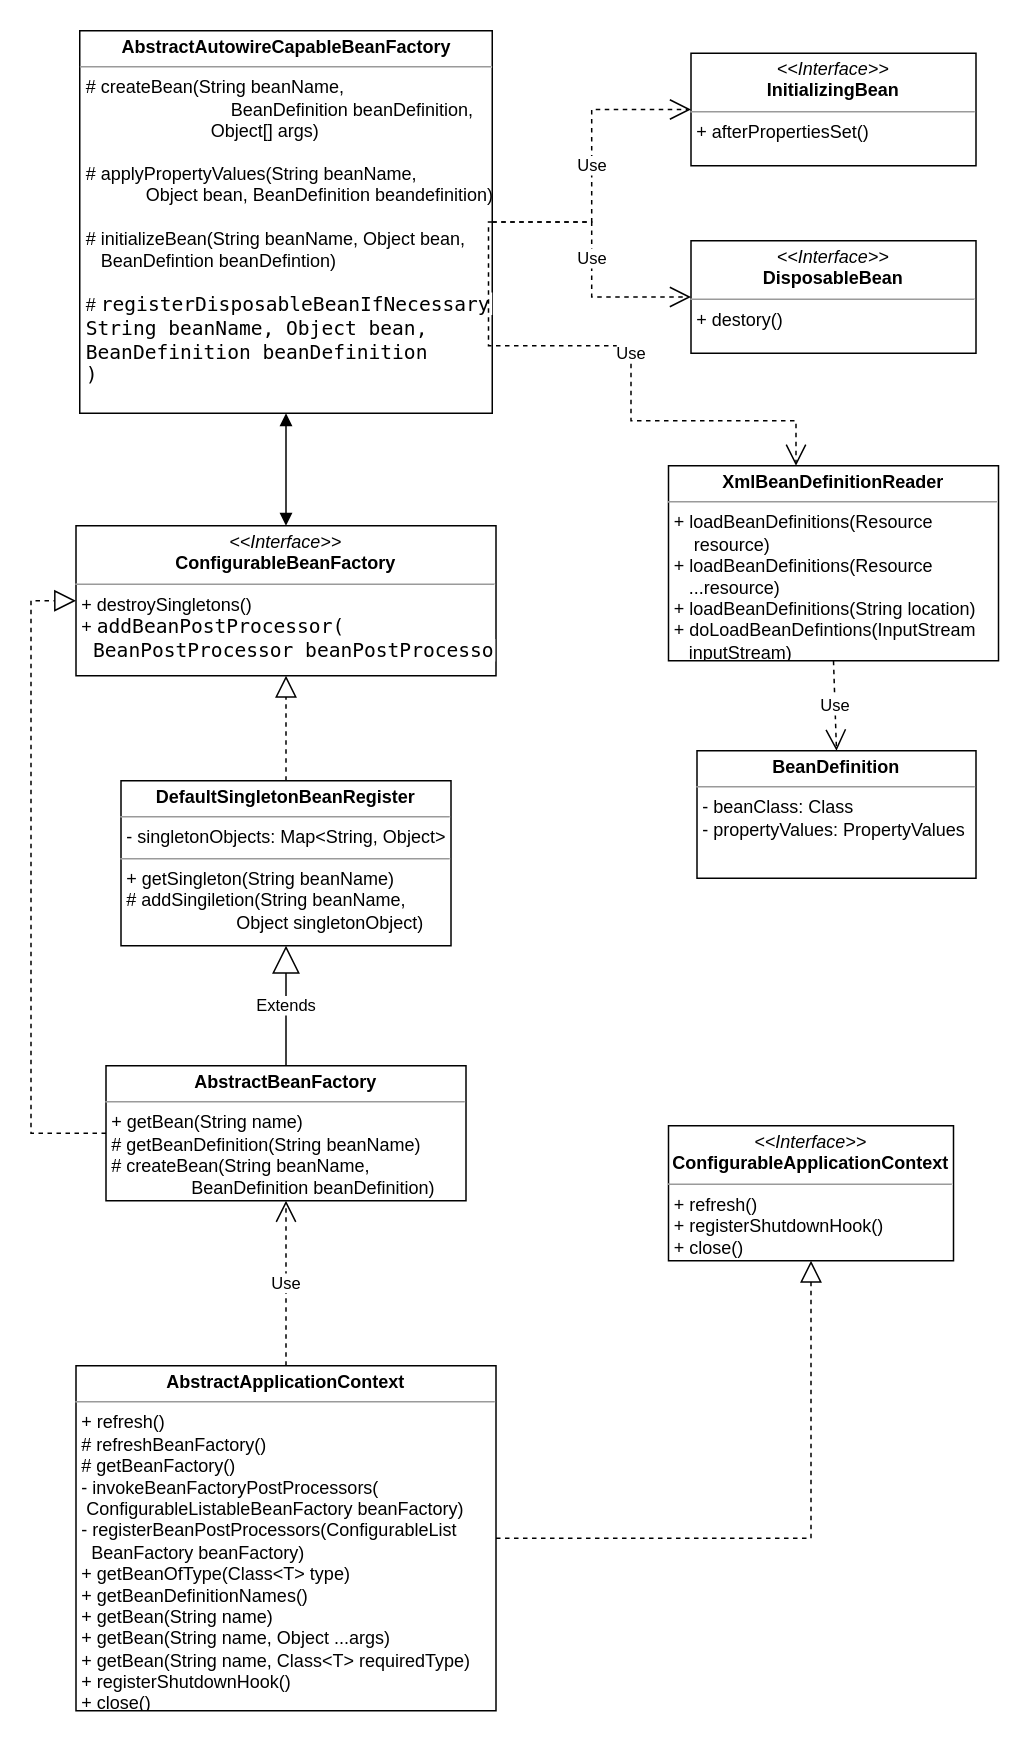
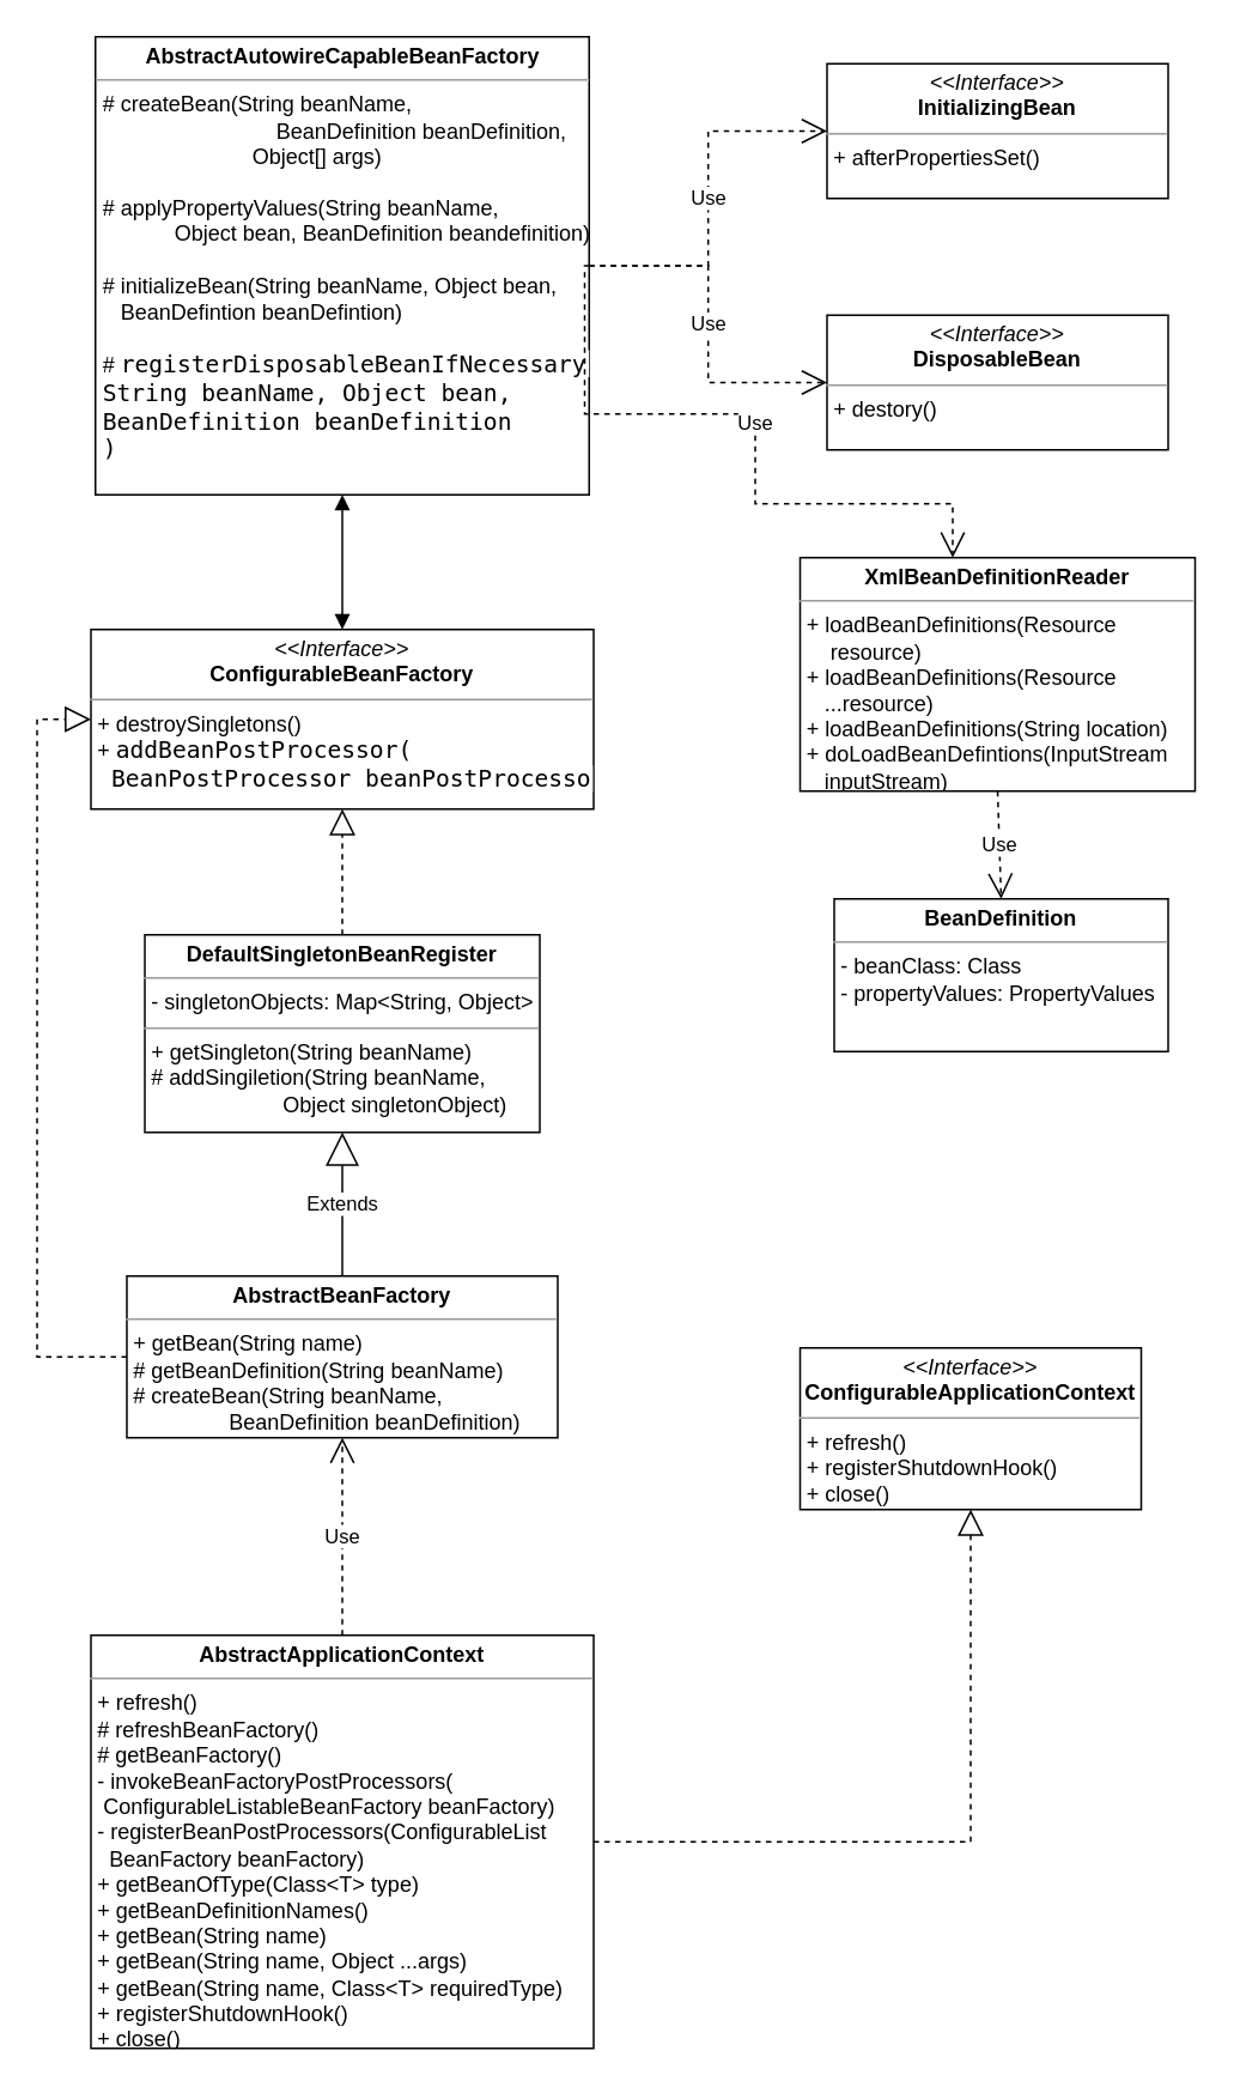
  <mxCell id="0" />
  <mxCell id="1" parent="0" />
  <mxCell id="2" value="&lt;p style=&quot;margin:0px;margin-top:4px;text-align:center;&quot;&gt;&lt;b&gt;AbstractAutowireCapableBeanFactory&lt;/b&gt;&lt;/p&gt;&lt;hr size=&quot;1&quot;&gt;&lt;p style=&quot;margin:0px;margin-left:4px;&quot;&gt;# createBean(String beanName,&amp;nbsp;&lt;/p&gt;&lt;p style=&quot;margin:0px;margin-left:4px;&quot;&gt;&amp;nbsp; &amp;nbsp; &amp;nbsp; &amp;nbsp; &amp;nbsp; &amp;nbsp; &amp;nbsp; &amp;nbsp; &amp;nbsp; &amp;nbsp; &amp;nbsp; &amp;nbsp; &amp;nbsp; &amp;nbsp; &amp;nbsp;BeanDefinition beanDefinition,&amp;nbsp;&lt;/p&gt;&lt;p style=&quot;margin:0px;margin-left:4px;&quot;&gt;&amp;nbsp; &amp;nbsp; &amp;nbsp; &amp;nbsp; &amp;nbsp; &amp;nbsp; &amp;nbsp; &amp;nbsp; &amp;nbsp; &amp;nbsp; &amp;nbsp; &amp;nbsp; &amp;nbsp;Object[] args)&amp;nbsp;&lt;/p&gt;&lt;p style=&quot;margin:0px;margin-left:4px;&quot;&gt;&lt;br&gt;&lt;/p&gt;&lt;p style=&quot;margin:0px;margin-left:4px;&quot;&gt;# applyPropertyValues(String beanName,&amp;nbsp;&lt;/p&gt;&lt;p style=&quot;margin:0px;margin-left:4px;&quot;&gt;&amp;nbsp; &amp;nbsp; &amp;nbsp; &amp;nbsp; &amp;nbsp; &amp;nbsp; Object bean, BeanDefinition beandefinition)&lt;/p&gt;&lt;p style=&quot;margin:0px;margin-left:4px;&quot;&gt;&lt;br&gt;&lt;/p&gt;&lt;p style=&quot;margin:0px;margin-left:4px;&quot;&gt;# initializeBean(String beanName, Object bean,&amp;nbsp;&lt;/p&gt;&lt;p style=&quot;margin:0px;margin-left:4px;&quot;&gt;&amp;nbsp; &amp;nbsp;BeanDefintion beanDefintion)&lt;/p&gt;&lt;p style=&quot;margin:0px;margin-left:4px;&quot;&gt;&lt;br&gt;&lt;/p&gt;&lt;p style=&quot;margin:0px;margin-left:4px;&quot;&gt;#&amp;nbsp;&lt;span style=&quot;background-color: rgb(255, 255, 255); font-family: &amp;quot;JetBrains Mono&amp;quot;, monospace; font-size: 9.8pt;&quot;&gt;registerDisposableBeanIfNecessary(&lt;/span&gt;&lt;/p&gt;&lt;p style=&quot;margin:0px;margin-left:4px;&quot;&gt;&lt;span style=&quot;background-color: rgb(255, 255, 255); font-family: &amp;quot;JetBrains Mono&amp;quot;, monospace; font-size: 9.8pt;&quot;&gt;String beanName, Object bean,&amp;nbsp;&lt;/span&gt;&lt;/p&gt;&lt;p style=&quot;margin:0px;margin-left:4px;&quot;&gt;&lt;span style=&quot;background-color: rgb(255, 255, 255); font-family: &amp;quot;JetBrains Mono&amp;quot;, monospace; font-size: 9.8pt;&quot;&gt;BeanDefinition beanDefinition&lt;/span&gt;&lt;/p&gt;&lt;p style=&quot;margin:0px;margin-left:4px;&quot;&gt;&lt;span style=&quot;background-color: rgb(255, 255, 255); font-family: &amp;quot;JetBrains Mono&amp;quot;, monospace; font-size: 9.8pt;&quot;&gt;)&lt;/span&gt;&lt;/p&gt;" style="verticalAlign=top;align=left;overflow=fill;fontSize=12;fontFamily=Helvetica;html=1;" parent="1" vertex="1"><mxGeometry x="52.5" y="20" width="275" height="255" as="geometry" /></mxCell>
  <mxCell id="3" value="&lt;p style=&quot;margin:0px;margin-top:4px;text-align:center;&quot;&gt;&lt;i&gt;&amp;lt;&amp;lt;Interface&amp;gt;&amp;gt;&lt;/i&gt;&lt;br&gt;&lt;b&gt;InitializingBean&lt;/b&gt;&lt;/p&gt;&lt;hr size=&quot;1&quot;&gt;&lt;p style=&quot;margin:0px;margin-left:4px;&quot;&gt;+ afterPropertiesSet()&lt;br&gt;&lt;/p&gt;" style="verticalAlign=top;align=left;overflow=fill;fontSize=12;fontFamily=Helvetica;html=1;" parent="1" vertex="1"><mxGeometry x="460" y="35" width="190" height="75" as="geometry" /></mxCell>
- <mxCell id="4" value="&lt;p style=&quot;margin:0px;margin-top:4px;text-align:center;&quot;&gt;&lt;i&gt;&amp;lt;&amp;lt;Interface&amp;gt;&amp;gt;&lt;/i&gt;&lt;br&gt;&lt;b&gt;DisposableBean&lt;/b&gt;&lt;/p&gt;&lt;hr size=&quot;1&quot;&gt;&lt;p style=&quot;margin:0px;margin-left:4px;&quot;&gt;+ destory()&lt;br&gt;&lt;/p&gt;" style="verticalAlign=top;align=left;overflow=fill;fontSize=12;fontFamily=Helvetica;html=1;" parent="1" vertex="1"><mxGeometry x="460" y="160" width="190" height="75" as="geometry" /></mxCell>
+ <mxCell id="4" value="&lt;p style=&quot;margin:0px;margin-top:4px;text-align:center;&quot;&gt;&lt;i&gt;&amp;lt;&amp;lt;Interface&amp;gt;&amp;gt;&lt;/i&gt;&lt;br&gt;&lt;b&gt;DisposableBean&lt;/b&gt;&lt;/p&gt;&lt;hr size=&quot;1&quot;&gt;&lt;p style=&quot;margin:0px;margin-left:4px;&quot;&gt;+ destory()&lt;br&gt;&lt;/p&gt;" style="verticalAlign=top;align=left;overflow=fill;fontSize=12;fontFamily=Helvetica;html=1;" parent="1" vertex="1"><mxGeometry x="460" y="175" width="190" height="75" as="geometry" /></mxCell>
  <mxCell id="5" value="Use" style="endArrow=open;endSize=12;dashed=1;html=1;rounded=0;entryX=0;entryY=0.5;entryDx=0;entryDy=0;exitX=1;exitY=0.5;exitDx=0;exitDy=0;edgeStyle=orthogonalEdgeStyle;" parent="1" source="2" target="3" edge="1"><mxGeometry width="160" relative="1" as="geometry"><mxPoint x="260" y="110" as="sourcePoint" /><mxPoint x="420" y="110" as="targetPoint" /></mxGeometry></mxCell>
  <mxCell id="6" value="Use" style="endArrow=open;endSize=12;dashed=1;html=1;rounded=0;entryX=0;entryY=0.5;entryDx=0;entryDy=0;exitX=1;exitY=0.5;exitDx=0;exitDy=0;edgeStyle=orthogonalEdgeStyle;" parent="1" source="2" target="4" edge="1"><mxGeometry width="160" relative="1" as="geometry"><mxPoint x="410" y="150" as="sourcePoint" /><mxPoint x="420" y="110" as="targetPoint" /></mxGeometry></mxCell>
  <mxCell id="7" value="&lt;p style=&quot;margin:0px;margin-top:4px;text-align:center;&quot;&gt;&lt;i&gt;&amp;lt;&amp;lt;Interface&amp;gt;&amp;gt;&lt;/i&gt;&lt;br&gt;&lt;b&gt;ConfigurableBeanFactory&lt;/b&gt;&lt;/p&gt;&lt;hr size=&quot;1&quot;&gt;&lt;p style=&quot;margin:0px;margin-left:4px;&quot;&gt;+ destroySingletons()&lt;/p&gt;&lt;p style=&quot;margin:0px;margin-left:4px;&quot;&gt;+&amp;nbsp;&lt;span style=&quot;background-color: rgb(255, 255, 255); font-family: &amp;quot;JetBrains Mono&amp;quot;, monospace; font-size: 9.8pt;&quot;&gt;addBeanPostProcessor(&lt;/span&gt;&lt;/p&gt;&lt;p style=&quot;margin:0px;margin-left:4px;&quot;&gt;&lt;span style=&quot;background-color: rgb(255, 255, 255); font-family: &amp;quot;JetBrains Mono&amp;quot;, monospace; font-size: 9.8pt;&quot;&gt;&amp;nbsp;BeanPostProcessor beanPostProcessor)&lt;/span&gt;&lt;/p&gt;" style="verticalAlign=top;align=left;overflow=fill;fontSize=12;fontFamily=Helvetica;html=1;fontColor=#000000;" parent="1" vertex="1"><mxGeometry x="50" y="350" width="280" height="100" as="geometry" /></mxCell>
  <mxCell id="8" value="&lt;p style=&quot;margin:0px;margin-top:4px;text-align:center;&quot;&gt;&lt;b&gt;XmlBeanDefinitionReader&lt;/b&gt;&lt;/p&gt;&lt;hr size=&quot;1&quot;&gt;&lt;p style=&quot;margin: 0px 0px 0px 4px;&quot;&gt;+ loadBeanDefinitions(Resource&lt;/p&gt;&lt;p style=&quot;margin: 0px 0px 0px 4px;&quot;&gt;&amp;nbsp; &amp;nbsp; resource)&lt;/p&gt;&lt;p style=&quot;margin: 0px 0px 0px 4px;&quot;&gt;+ loadBeanDefinitions(Resource&amp;nbsp;&lt;/p&gt;&lt;p style=&quot;margin: 0px 0px 0px 4px;&quot;&gt;&amp;nbsp; &amp;nbsp;...resource)&lt;/p&gt;&lt;p style=&quot;margin: 0px 0px 0px 4px;&quot;&gt;+ loadBeanDefinitions(String location)&lt;/p&gt;&lt;p style=&quot;margin: 0px 0px 0px 4px;&quot;&gt;+ doLoadBeanDefintions(InputStream&lt;/p&gt;&lt;p style=&quot;margin: 0px 0px 0px 4px;&quot;&gt;&amp;nbsp; &amp;nbsp;inputStream)&lt;/p&gt;" style="verticalAlign=top;align=left;overflow=fill;fontSize=12;fontFamily=Helvetica;html=1;" vertex="1" parent="1"><mxGeometry x="445" y="310" width="220" height="130" as="geometry" /></mxCell>
  <mxCell id="9" value="Use" style="endArrow=open;endSize=12;dashed=1;html=1;rounded=0;exitX=1;exitY=0.5;exitDx=0;exitDy=0;edgeStyle=orthogonalEdgeStyle;" edge="1" parent="1" source="2"><mxGeometry width="160" relative="1" as="geometry"><mxPoint x="360" y="270" as="sourcePoint" /><mxPoint x="530" y="310" as="targetPoint" /><Array as="points"><mxPoint x="325" y="230" /><mxPoint x="420" y="230" /><mxPoint x="420" y="280" /><mxPoint x="530" y="280" /></Array></mxGeometry></mxCell>
  <mxCell id="10" value="&lt;p style=&quot;margin:0px;margin-top:4px;text-align:center;&quot;&gt;&lt;b&gt;BeanDefinition&lt;/b&gt;&lt;/p&gt;&lt;hr size=&quot;1&quot;&gt;&lt;p style=&quot;margin:0px;margin-left:4px;&quot;&gt;- beanClass: Class&lt;/p&gt;&lt;p style=&quot;margin:0px;margin-left:4px;&quot;&gt;- propertyValues: PropertyValues&lt;/p&gt;" style="verticalAlign=top;align=left;overflow=fill;fontSize=12;fontFamily=Helvetica;html=1;" vertex="1" parent="1"><mxGeometry x="464" y="500" width="186" height="85" as="geometry" /></mxCell>
  <mxCell id="11" value="Use" style="endArrow=open;endSize=12;dashed=1;html=1;rounded=0;entryX=0.5;entryY=0;entryDx=0;entryDy=0;exitX=0.5;exitY=1;exitDx=0;exitDy=0;" edge="1" parent="1" source="8" target="10"><mxGeometry width="160" relative="1" as="geometry"><mxPoint x="420" y="470" as="sourcePoint" /><mxPoint x="580" y="470" as="targetPoint" /></mxGeometry></mxCell>
  <mxCell id="12" value="&lt;p style=&quot;margin:0px;margin-top:4px;text-align:center;&quot;&gt;&lt;b&gt;DefaultSingletonBeanRegister&lt;/b&gt;&lt;/p&gt;&lt;hr size=&quot;1&quot;&gt;&lt;p style=&quot;margin:0px;margin-left:4px;&quot;&gt;- singletonObjects: Map&amp;lt;String, Object&amp;gt;&lt;/p&gt;&lt;hr size=&quot;1&quot;&gt;&lt;p style=&quot;margin:0px;margin-left:4px;&quot;&gt;+ getSingleton(String beanName)&lt;/p&gt;&lt;p style=&quot;margin:0px;margin-left:4px;&quot;&gt;# addSingiletion(String beanName,&amp;nbsp;&lt;/p&gt;&lt;p style=&quot;margin:0px;margin-left:4px;&quot;&gt;&amp;nbsp; &amp;nbsp; &amp;nbsp; &amp;nbsp; &amp;nbsp; &amp;nbsp; &amp;nbsp; &amp;nbsp; &amp;nbsp; &amp;nbsp; &amp;nbsp; Object singletonObject)&lt;/p&gt;" style="verticalAlign=top;align=left;overflow=fill;fontSize=12;fontFamily=Helvetica;html=1;" vertex="1" parent="1"><mxGeometry x="80" y="520" width="220" height="110" as="geometry" /></mxCell>
  <mxCell id="13" value="" style="endArrow=block;dashed=1;endFill=0;endSize=12;html=1;rounded=0;entryX=0.5;entryY=1;entryDx=0;entryDy=0;exitX=0.5;exitY=0;exitDx=0;exitDy=0;" edge="1" parent="1" source="12" target="7"><mxGeometry width="160" relative="1" as="geometry"><mxPoint x="280" y="500" as="sourcePoint" /><mxPoint x="440" y="500" as="targetPoint" /></mxGeometry></mxCell>
  <mxCell id="14" value="&lt;p style=&quot;margin:0px;margin-top:4px;text-align:center;&quot;&gt;&lt;b&gt;AbstractBeanFactory&lt;/b&gt;&lt;/p&gt;&lt;hr size=&quot;1&quot;&gt;&lt;p style=&quot;margin:0px;margin-left:4px;&quot;&gt;&lt;/p&gt;&lt;p style=&quot;margin:0px;margin-left:4px;&quot;&gt;+ getBean(String name)&lt;/p&gt;&lt;p style=&quot;margin:0px;margin-left:4px;&quot;&gt;# getBeanDefinition(String beanName)&lt;/p&gt;&lt;p style=&quot;margin:0px;margin-left:4px;&quot;&gt;# createBean(String beanName,&amp;nbsp;&lt;/p&gt;&lt;p style=&quot;margin:0px;margin-left:4px;&quot;&gt;&amp;nbsp; &amp;nbsp; &amp;nbsp; &amp;nbsp; &amp;nbsp; &amp;nbsp; &amp;nbsp; &amp;nbsp; BeanDefinition beanDefinition)&lt;/p&gt;" style="verticalAlign=top;align=left;overflow=fill;fontSize=12;fontFamily=Helvetica;html=1;" vertex="1" parent="1"><mxGeometry x="70" y="710" width="240" height="90" as="geometry" /></mxCell>
  <mxCell id="15" value="Extends" style="endArrow=block;endSize=16;endFill=0;html=1;rounded=0;entryX=0.5;entryY=1;entryDx=0;entryDy=0;exitX=0.5;exitY=0;exitDx=0;exitDy=0;" edge="1" parent="1" source="14" target="12"><mxGeometry width="160" relative="1" as="geometry"><mxPoint x="280" y="710" as="sourcePoint" /><mxPoint x="440" y="710" as="targetPoint" /></mxGeometry></mxCell>
  <mxCell id="16" value="" style="endArrow=block;dashed=1;endFill=0;endSize=12;html=1;rounded=0;entryX=0;entryY=0.5;entryDx=0;entryDy=0;exitX=0;exitY=0.5;exitDx=0;exitDy=0;edgeStyle=orthogonalEdgeStyle;" edge="1" parent="1" source="14" target="7"><mxGeometry width="160" relative="1" as="geometry"><mxPoint x="60" y="670" as="sourcePoint" /><mxPoint x="440" y="610" as="targetPoint" /><Array as="points"><mxPoint y="755" x="20" /><mxPoint y="400" x="20" /></Array></mxGeometry></mxCell>
  <mxCell id="17" value="&lt;p style=&quot;margin:0px;margin-top:4px;text-align:center;&quot;&gt;&lt;b&gt;AbstractApplicationContext&lt;/b&gt;&lt;/p&gt;&lt;hr size=&quot;1&quot;&gt;&lt;p style=&quot;margin:0px;margin-left:4px;&quot;&gt;+ refresh()&lt;/p&gt;&lt;p style=&quot;margin:0px;margin-left:4px;&quot;&gt;# refreshBeanFactory()&lt;/p&gt;&lt;p style=&quot;margin:0px;margin-left:4px;&quot;&gt;# getBeanFactory()&lt;/p&gt;&lt;p style=&quot;margin:0px;margin-left:4px;&quot;&gt;- invokeBeanFactoryPostProcessors(&lt;/p&gt;&lt;p style=&quot;margin:0px;margin-left:4px;&quot;&gt;&amp;nbsp;ConfigurableListableBeanFactory beanFactory&lt;span style=&quot;background-color: initial;&quot;&gt;)&lt;/span&gt;&lt;/p&gt;&lt;p style=&quot;margin:0px;margin-left:4px;&quot;&gt;- registerBeanPostProcessors(ConfigurableList&lt;/p&gt;&lt;p style=&quot;margin:0px;margin-left:4px;&quot;&gt;&amp;nbsp; BeanFactory beanFactory)&lt;/p&gt;&lt;p style=&quot;margin:0px;margin-left:4px;&quot;&gt;+ getBeanOfType(Class&amp;lt;T&amp;gt; type)&lt;/p&gt;&lt;p style=&quot;margin:0px;margin-left:4px;&quot;&gt;+ getBeanDefinitionNames()&lt;/p&gt;&lt;p style=&quot;margin:0px;margin-left:4px;&quot;&gt;+ getBean(String name)&lt;/p&gt;&lt;p style=&quot;margin:0px;margin-left:4px;&quot;&gt;+ getBean(String name, Object ...args)&lt;/p&gt;&lt;p style=&quot;margin:0px;margin-left:4px;&quot;&gt;+ getBean(String name, Class&amp;lt;T&amp;gt; requiredType)&lt;/p&gt;&lt;p style=&quot;margin:0px;margin-left:4px;&quot;&gt;+ registerShutdownHook()&lt;/p&gt;&lt;p style=&quot;margin:0px;margin-left:4px;&quot;&gt;+ close()&lt;/p&gt;" style="verticalAlign=top;align=left;overflow=fill;fontSize=12;fontFamily=Helvetica;html=1;" vertex="1" parent="1"><mxGeometry x="50" y="910" width="280" height="230" as="geometry" /></mxCell>
  <mxCell id="18" value="Use" style="endArrow=open;endSize=12;dashed=1;html=1;rounded=0;entryX=0.5;entryY=1;entryDx=0;entryDy=0;" edge="1" parent="1" source="17" target="14"><mxGeometry width="160" relative="1" as="geometry"><mxPoint x="290" y="970" as="sourcePoint" /><mxPoint x="450" y="970" as="targetPoint" /></mxGeometry></mxCell>
  <mxCell id="19" value="&lt;p style=&quot;margin:0px;margin-top:4px;text-align:center;&quot;&gt;&lt;i&gt;&amp;lt;&amp;lt;Interface&amp;gt;&amp;gt;&lt;/i&gt;&lt;br&gt;&lt;b&gt;ConfigurableApplicationContext&lt;/b&gt;&lt;/p&gt;&lt;hr size=&quot;1&quot;&gt;&lt;p style=&quot;margin:0px;margin-left:4px;&quot;&gt;+ refresh()&lt;/p&gt;&lt;p style=&quot;margin: 0px 0px 0px 4px;&quot;&gt;+ registerShutdownHook()&lt;/p&gt;&lt;p style=&quot;margin: 0px 0px 0px 4px;&quot;&gt;+ close()&lt;/p&gt;" style="verticalAlign=top;align=left;overflow=fill;fontSize=12;fontFamily=Helvetica;html=1;" vertex="1" parent="1"><mxGeometry x="445" y="750" width="190" height="90" as="geometry" /></mxCell>
  <mxCell id="20" value="" style="endArrow=block;dashed=1;endFill=0;endSize=12;html=1;rounded=0;exitX=1;exitY=0.5;exitDx=0;exitDy=0;entryX=0.5;entryY=1;entryDx=0;entryDy=0;edgeStyle=orthogonalEdgeStyle;" edge="1" parent="1" source="17" target="19"><mxGeometry width="160" relative="1" as="geometry"><mxPoint x="340" y="1040" as="sourcePoint" /><mxPoint x="500" y="1040" as="targetPoint" /></mxGeometry></mxCell>
  <mxCell id="21" value="" style="endArrow=block;startArrow=block;endFill=1;startFill=1;html=1;rounded=0;entryX=0.5;entryY=0;entryDx=0;entryDy=0;exitX=0.5;exitY=1;exitDx=0;exitDy=0;" edge="1" parent="1" source="2" target="7"><mxGeometry width="160" relative="1" as="geometry"><mxPoint x="100" y="250" as="sourcePoint" /><mxPoint x="260" y="250" as="targetPoint" /></mxGeometry></mxCell>
